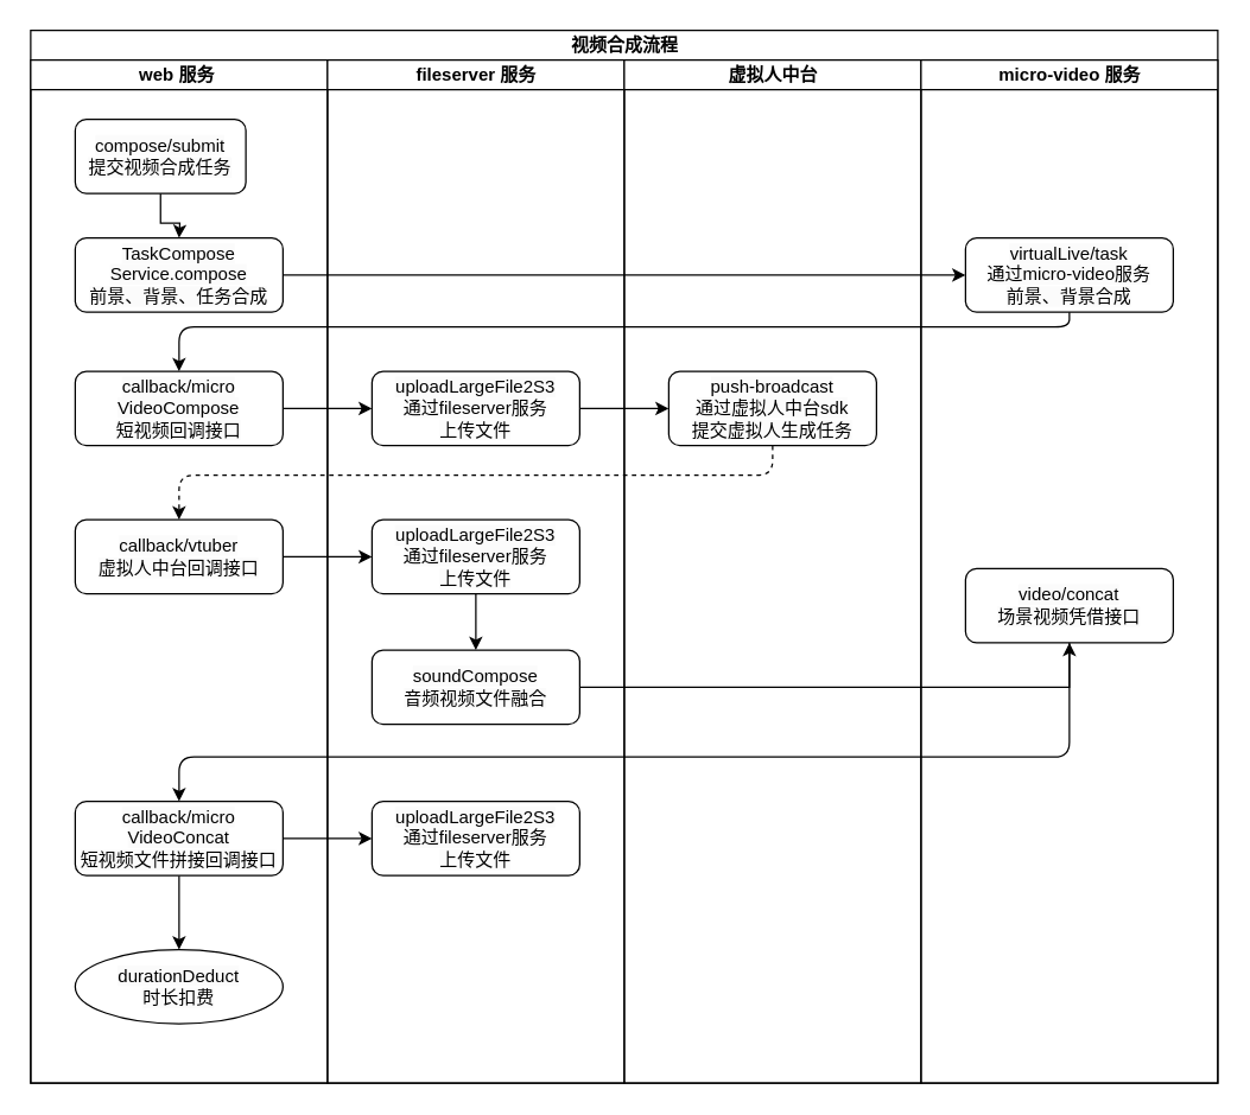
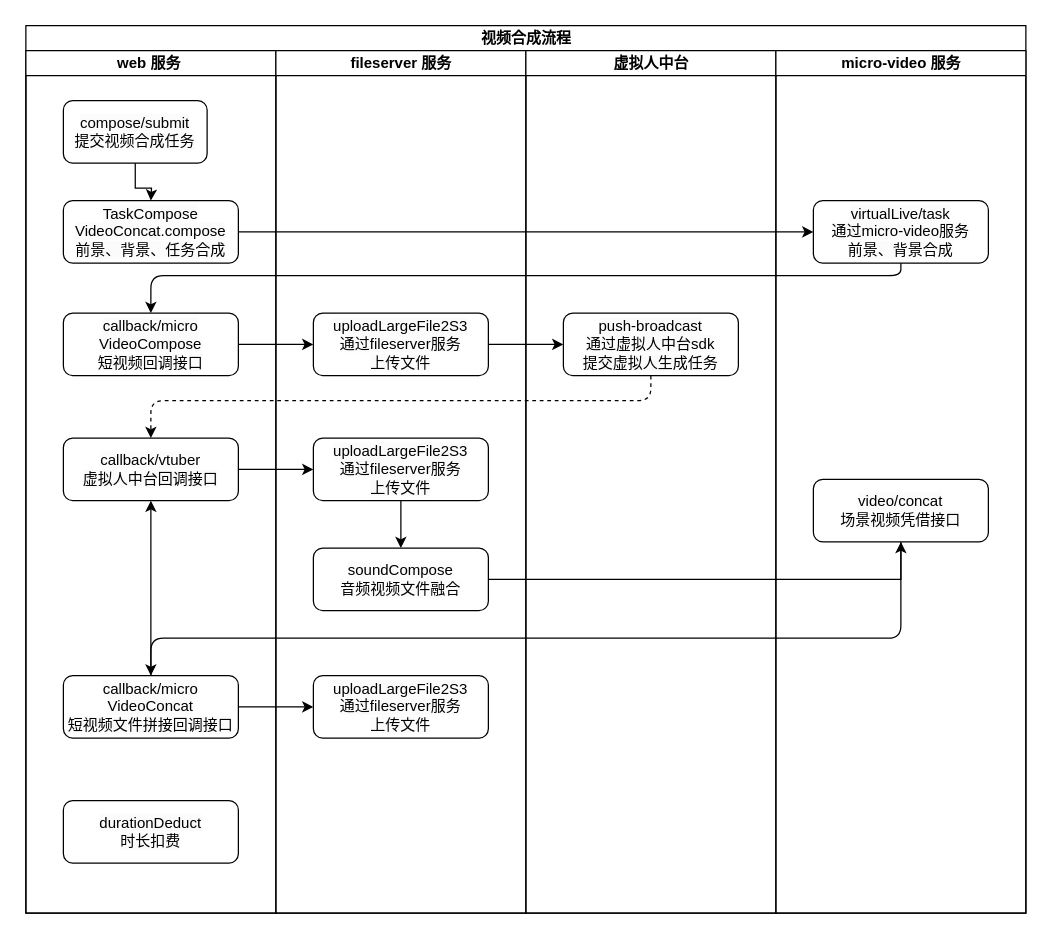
  <mxCell id="0" />
  <mxCell id="1" parent="0" />
  <mxCell id="2" value="视频合成流程" style="swimlane;childLayout=stackLayout;resizeParent=1;resizeParentMax=0;startSize=20;html=1;" vertex="1" parent="1"><mxGeometry x="20" y="20" width="800" height="710" as="geometry" /></mxCell>
  <mxCell id="3" value="web 服务&lt;span style=&quot;white-space: pre;&quot;&gt; &lt;/span&gt;" style="swimlane;startSize=20;html=1;" vertex="1" parent="2"><mxGeometry y="20" width="200" height="690" as="geometry" /></mxCell>
  <mxCell id="4" value="&lt;span style=&quot;color: rgb(0, 0, 0); font-family: Helvetica; font-size: 12px; font-style: normal; font-variant-ligatures: normal; font-variant-caps: normal; font-weight: 400; letter-spacing: normal; orphans: 2; text-indent: 0px; text-transform: none; widows: 2; word-spacing: 0px; -webkit-text-stroke-width: 0px; background-color: rgb(251, 251, 251); text-decoration-thickness: initial; text-decoration-style: initial; text-decoration-color: initial; float: none; display: inline !important;&quot;&gt;compose/submit&lt;br&gt;提交视频合成任务&lt;br&gt;&lt;/span&gt;" style="rounded=1;whiteSpace=wrap;html=1;align=center;" vertex="1" parent="3"><mxGeometry x="30" y="40" width="115" height="50" as="geometry" /></mxCell>
  <mxCell id="5" value="" style="edgeStyle=orthogonalEdgeStyle;rounded=0;orthogonalLoop=1;jettySize=auto;html=1;" edge="1" parent="3" source="4"><mxGeometry relative="1" as="geometry"><mxPoint x="100" y="120" as="targetPoint" /></mxGeometry></mxCell>
- <mxCell id="6" value="&lt;span style=&quot;color: rgb(0, 0, 0); font-family: Helvetica; font-size: 12px; font-style: normal; font-variant-ligatures: normal; font-variant-caps: normal; font-weight: 400; letter-spacing: normal; orphans: 2; text-indent: 0px; text-transform: none; widows: 2; word-spacing: 0px; -webkit-text-stroke-width: 0px; background-color: rgb(251, 251, 251); text-decoration-thickness: initial; text-decoration-style: initial; text-decoration-color: initial; float: none; display: inline !important;&quot;&gt;TaskCompose&lt;br&gt;Service.compose&lt;br style=&quot;border-color: var(--border-color);&quot;&gt;前景、背景、任务合成&lt;br&gt;&lt;/span&gt;" style="rounded=1;whiteSpace=wrap;html=1;align=center;" vertex="1" parent="3"><mxGeometry x="30" y="120" width="140" height="50" as="geometry" /></mxCell>
+ <mxCell id="6" value="&lt;span style=&quot;color: rgb(0, 0, 0); font-family: Helvetica; font-size: 12px; font-style: normal; font-variant-ligatures: normal; font-variant-caps: normal; font-weight: 400; letter-spacing: normal; orphans: 2; text-indent: 0px; text-transform: none; widows: 2; word-spacing: 0px; -webkit-text-stroke-width: 0px; background-color: rgb(251, 251, 251); text-decoration-thickness: initial; text-decoration-style: initial; text-decoration-color: initial; float: none; display: inline !important;&quot;&gt;TaskCompose&lt;br&gt;VideoConcat.compose&lt;br style=&quot;border-color: var(--border-color);&quot;&gt;前景、背景、任务合成&lt;br&gt;&lt;/span&gt;" style="rounded=1;whiteSpace=wrap;html=1;align=center;" vertex="1" parent="3"><mxGeometry x="30" y="120" width="140" height="50" as="geometry" /></mxCell>
  <mxCell id="7" value="&lt;span style=&quot;color: rgb(0, 0, 0); font-family: Helvetica; font-size: 12px; font-style: normal; font-variant-ligatures: normal; font-variant-caps: normal; font-weight: 400; letter-spacing: normal; orphans: 2; text-indent: 0px; text-transform: none; widows: 2; word-spacing: 0px; -webkit-text-stroke-width: 0px; background-color: rgb(251, 251, 251); text-decoration-thickness: initial; text-decoration-style: initial; text-decoration-color: initial; float: none; display: inline !important;&quot;&gt;callback/micro&lt;br&gt;VideoCompose&lt;br style=&quot;border-color: var(--border-color);&quot;&gt;短视频回调接口&lt;br&gt;&lt;/span&gt;" style="rounded=1;whiteSpace=wrap;html=1;align=center;" vertex="1" parent="3"><mxGeometry x="30" y="210" width="140" height="50" as="geometry" /></mxCell>
  <mxCell id="8" value="&lt;span style=&quot;color: rgb(0, 0, 0); font-family: Helvetica; font-size: 12px; font-style: normal; font-variant-ligatures: normal; font-variant-caps: normal; font-weight: 400; letter-spacing: normal; orphans: 2; text-indent: 0px; text-transform: none; widows: 2; word-spacing: 0px; -webkit-text-stroke-width: 0px; background-color: rgb(251, 251, 251); text-decoration-thickness: initial; text-decoration-style: initial; text-decoration-color: initial; float: none; display: inline !important;&quot;&gt;callback/vtuber&lt;br style=&quot;border-color: var(--border-color);&quot;&gt;虚拟人中台回调接口&lt;br&gt;&lt;/span&gt;" style="rounded=1;whiteSpace=wrap;html=1;align=center;" vertex="1" parent="3"><mxGeometry x="30" y="310" width="140" height="50" as="geometry" /></mxCell>
- <mxCell id="9" value="" style="edgeStyle=orthogonalEdgeStyle;rounded=0;orthogonalLoop=1;jettySize=auto;html=1;" edge="1" parent="3" source="10" target="11"><mxGeometry relative="1" as="geometry" /></mxCell>
+ <mxCell id="9" value="" style="edgeStyle=orthogonalEdgeStyle;rounded=0;orthogonalLoop=1;jettySize=auto;html=1;" edge="1" parent="3" source="10" target="8"><mxGeometry relative="1" as="geometry" /></mxCell>
  <mxCell id="10" value="&lt;span style=&quot;color: rgb(0, 0, 0); font-family: Helvetica; font-size: 12px; font-style: normal; font-variant-ligatures: normal; font-variant-caps: normal; font-weight: 400; letter-spacing: normal; orphans: 2; text-indent: 0px; text-transform: none; widows: 2; word-spacing: 0px; -webkit-text-stroke-width: 0px; background-color: rgb(251, 251, 251); text-decoration-thickness: initial; text-decoration-style: initial; text-decoration-color: initial; float: none; display: inline !important;&quot;&gt;callback/micro&lt;br&gt;VideoConcat&lt;br&gt;短视频文件拼接回调接口&lt;br&gt;&lt;/span&gt;" style="rounded=1;whiteSpace=wrap;html=1;align=center;" vertex="1" parent="3"><mxGeometry x="30" y="500" width="140" height="50" as="geometry" /></mxCell>
- <mxCell id="11" value="&lt;span style=&quot;color: rgb(0, 0, 0); font-family: Helvetica; font-size: 12px; font-style: normal; font-variant-ligatures: normal; font-variant-caps: normal; font-weight: 400; letter-spacing: normal; orphans: 2; text-indent: 0px; text-transform: none; widows: 2; word-spacing: 0px; -webkit-text-stroke-width: 0px; background-color: rgb(251, 251, 251); text-decoration-thickness: initial; text-decoration-style: initial; text-decoration-color: initial; float: none; display: inline !important;&quot;&gt;durationDeduct&lt;br&gt;时长扣费&lt;br&gt;&lt;/span&gt;" style="ellipse;whiteSpace=wrap;html=1;align=center;" vertex="1" parent="3"><mxGeometry x="30" y="600" width="140" height="50" as="geometry" /></mxCell>
+ <mxCell id="11" value="&lt;span style=&quot;color: rgb(0, 0, 0); font-family: Helvetica; font-size: 12px; font-style: normal; font-variant-ligatures: normal; font-variant-caps: normal; font-weight: 400; letter-spacing: normal; orphans: 2; text-indent: 0px; text-transform: none; widows: 2; word-spacing: 0px; -webkit-text-stroke-width: 0px; background-color: rgb(251, 251, 251); text-decoration-thickness: initial; text-decoration-style: initial; text-decoration-color: initial; float: none; display: inline !important;&quot;&gt;durationDeduct&lt;br&gt;时长扣费&lt;br&gt;&lt;/span&gt;" style="rounded=1;whiteSpace=wrap;html=1;align=center;" vertex="1" parent="3"><mxGeometry x="30" y="600" width="140" height="50" as="geometry" /></mxCell>
  <mxCell id="12" value="fileserver 服务" style="swimlane;startSize=20;html=1;" vertex="1" parent="2"><mxGeometry x="200" y="20" width="200" height="690" as="geometry"><mxRectangle x="200" y="20" width="40" height="980" as="alternateBounds" /></mxGeometry></mxCell>
  <mxCell id="13" value="&lt;span style=&quot;color: rgb(0, 0, 0); font-family: Helvetica; font-size: 12px; font-style: normal; font-variant-ligatures: normal; font-variant-caps: normal; font-weight: 400; letter-spacing: normal; orphans: 2; text-indent: 0px; text-transform: none; widows: 2; word-spacing: 0px; -webkit-text-stroke-width: 0px; background-color: rgb(251, 251, 251); text-decoration-thickness: initial; text-decoration-style: initial; text-decoration-color: initial; float: none; display: inline !important;&quot;&gt;uploadLargeFile2S3&lt;br style=&quot;border-color: var(--border-color);&quot;&gt;通过fileserver服务&lt;br style=&quot;border-color: var(--border-color);&quot;&gt;上传文件&lt;br&gt;&lt;/span&gt;" style="rounded=1;whiteSpace=wrap;html=1;align=center;" vertex="1" parent="12"><mxGeometry x="30" y="210" width="140" height="50" as="geometry" /></mxCell>
  <mxCell id="14" value="" style="edgeStyle=orthogonalEdgeStyle;rounded=0;orthogonalLoop=1;jettySize=auto;html=1;" edge="1" parent="12" source="15" target="16"><mxGeometry relative="1" as="geometry" /></mxCell>
  <mxCell id="15" value="&lt;span style=&quot;color: rgb(0, 0, 0); font-family: Helvetica; font-size: 12px; font-style: normal; font-variant-ligatures: normal; font-variant-caps: normal; font-weight: 400; letter-spacing: normal; orphans: 2; text-indent: 0px; text-transform: none; widows: 2; word-spacing: 0px; -webkit-text-stroke-width: 0px; background-color: rgb(251, 251, 251); text-decoration-thickness: initial; text-decoration-style: initial; text-decoration-color: initial; float: none; display: inline !important;&quot;&gt;uploadLargeFile2S3&lt;br style=&quot;border-color: var(--border-color);&quot;&gt;通过fileserver服务&lt;br style=&quot;border-color: var(--border-color);&quot;&gt;上传文件&lt;br&gt;&lt;/span&gt;" style="rounded=1;whiteSpace=wrap;html=1;align=center;" vertex="1" parent="12"><mxGeometry x="30" y="310" width="140" height="50" as="geometry" /></mxCell>
  <mxCell id="16" value="&lt;span style=&quot;color: rgb(0, 0, 0); font-family: Helvetica; font-size: 12px; font-style: normal; font-variant-ligatures: normal; font-variant-caps: normal; font-weight: 400; letter-spacing: normal; orphans: 2; text-indent: 0px; text-transform: none; widows: 2; word-spacing: 0px; -webkit-text-stroke-width: 0px; background-color: rgb(251, 251, 251); text-decoration-thickness: initial; text-decoration-style: initial; text-decoration-color: initial; float: none; display: inline !important;&quot;&gt;soundCompose&lt;br&gt;音频视频文件融合&lt;br&gt;&lt;/span&gt;" style="rounded=1;whiteSpace=wrap;html=1;align=center;" vertex="1" parent="12"><mxGeometry x="30" y="398" width="140" height="50" as="geometry" /></mxCell>
  <mxCell id="17" value="&lt;span style=&quot;color: rgb(0, 0, 0); font-family: Helvetica; font-size: 12px; font-style: normal; font-variant-ligatures: normal; font-variant-caps: normal; font-weight: 400; letter-spacing: normal; orphans: 2; text-indent: 0px; text-transform: none; widows: 2; word-spacing: 0px; -webkit-text-stroke-width: 0px; background-color: rgb(251, 251, 251); text-decoration-thickness: initial; text-decoration-style: initial; text-decoration-color: initial; float: none; display: inline !important;&quot;&gt;uploadLargeFile2S3&lt;br style=&quot;border-color: var(--border-color);&quot;&gt;通过fileserver服务&lt;br style=&quot;border-color: var(--border-color);&quot;&gt;上传文件&lt;br&gt;&lt;/span&gt;" style="rounded=1;whiteSpace=wrap;html=1;align=center;" vertex="1" parent="12"><mxGeometry x="30" y="500" width="140" height="50" as="geometry" /></mxCell>
  <mxCell id="18" value="虚拟人中台" style="swimlane;startSize=20;html=1;" vertex="1" parent="2"><mxGeometry x="400" y="20" width="200" height="690" as="geometry"><mxRectangle x="200" y="20" width="40" height="980" as="alternateBounds" /></mxGeometry></mxCell>
  <mxCell id="19" value="&lt;span style=&quot;color: rgb(0, 0, 0); font-family: Helvetica; font-size: 12px; font-style: normal; font-variant-ligatures: normal; font-variant-caps: normal; font-weight: 400; letter-spacing: normal; orphans: 2; text-indent: 0px; text-transform: none; widows: 2; word-spacing: 0px; -webkit-text-stroke-width: 0px; background-color: rgb(251, 251, 251); text-decoration-thickness: initial; text-decoration-style: initial; text-decoration-color: initial; float: none; display: inline !important;&quot;&gt;push-broadcast&lt;br style=&quot;border-color: var(--border-color);&quot;&gt;通过虚拟人中台sdk&lt;br style=&quot;border-color: var(--border-color);&quot;&gt;提交虚拟人生成任务&lt;br&gt;&lt;/span&gt;" style="rounded=1;whiteSpace=wrap;html=1;align=center;" vertex="1" parent="18"><mxGeometry x="30" y="210" width="140" height="50" as="geometry" /></mxCell>
  <mxCell id="20" value="micro-video 服务" style="swimlane;startSize=20;html=1;" vertex="1" parent="2"><mxGeometry x="600" y="20" width="200" height="690" as="geometry"><mxRectangle x="200" y="20" width="40" height="980" as="alternateBounds" /></mxGeometry></mxCell>
  <mxCell id="21" value="&lt;span style=&quot;color: rgb(0, 0, 0); font-family: Helvetica; font-size: 12px; font-style: normal; font-variant-ligatures: normal; font-variant-caps: normal; font-weight: 400; letter-spacing: normal; orphans: 2; text-indent: 0px; text-transform: none; widows: 2; word-spacing: 0px; -webkit-text-stroke-width: 0px; background-color: rgb(251, 251, 251); text-decoration-thickness: initial; text-decoration-style: initial; text-decoration-color: initial; float: none; display: inline !important;&quot;&gt;virtualLive/task&lt;br style=&quot;border-color: var(--border-color);&quot;&gt;通过micro-video服务&lt;br style=&quot;border-color: var(--border-color);&quot;&gt;前景、背景合成&lt;br&gt;&lt;/span&gt;" style="rounded=1;whiteSpace=wrap;html=1;align=center;" vertex="1" parent="20"><mxGeometry x="30" y="120" width="140" height="50" as="geometry" /></mxCell>
  <mxCell id="22" value="&lt;span style=&quot;color: rgb(0, 0, 0); font-family: Helvetica; font-size: 12px; font-style: normal; font-variant-ligatures: normal; font-variant-caps: normal; font-weight: 400; letter-spacing: normal; orphans: 2; text-indent: 0px; text-transform: none; widows: 2; word-spacing: 0px; -webkit-text-stroke-width: 0px; background-color: rgb(251, 251, 251); text-decoration-thickness: initial; text-decoration-style: initial; text-decoration-color: initial; float: none; display: inline !important;&quot;&gt;video/concat&lt;br&gt;场景视频凭借接口&lt;br&gt;&lt;/span&gt;" style="rounded=1;whiteSpace=wrap;html=1;align=center;" vertex="1" parent="20"><mxGeometry x="30" y="343" width="140" height="50" as="geometry" /></mxCell>
  <mxCell id="23" value="" style="edgeStyle=orthogonalEdgeStyle;rounded=0;orthogonalLoop=1;jettySize=auto;html=1;" edge="1" parent="2" source="6" target="21"><mxGeometry relative="1" as="geometry" /></mxCell>
  <mxCell id="24" value="" style="edgeStyle=orthogonalEdgeStyle;orthogonalLoop=1;jettySize=auto;html=1;rounded=1;" edge="1" parent="2" source="21" target="7"><mxGeometry relative="1" as="geometry"><Array as="points"><mxPoint x="700" y="200" /><mxPoint x="100" y="200" /></Array></mxGeometry></mxCell>
  <mxCell id="25" value="" style="edgeStyle=orthogonalEdgeStyle;rounded=0;orthogonalLoop=1;jettySize=auto;html=1;" edge="1" parent="2" source="7" target="13"><mxGeometry relative="1" as="geometry" /></mxCell>
  <mxCell id="26" value="" style="edgeStyle=orthogonalEdgeStyle;rounded=0;orthogonalLoop=1;jettySize=auto;html=1;" edge="1" parent="2" source="13" target="19"><mxGeometry relative="1" as="geometry" /></mxCell>
  <mxCell id="27" value="" style="edgeStyle=orthogonalEdgeStyle;orthogonalLoop=1;jettySize=auto;html=1;rounded=1;dashed=1;" edge="1" parent="2" source="19" target="8"><mxGeometry relative="1" as="geometry"><Array as="points"><mxPoint x="500" y="300" /><mxPoint x="100" y="300" /></Array></mxGeometry></mxCell>
  <mxCell id="28" value="" style="edgeStyle=orthogonalEdgeStyle;rounded=0;orthogonalLoop=1;jettySize=auto;html=1;" edge="1" parent="2" source="8" target="15"><mxGeometry relative="1" as="geometry" /></mxCell>
  <mxCell id="29" value="" style="edgeStyle=orthogonalEdgeStyle;rounded=0;orthogonalLoop=1;jettySize=auto;html=1;" edge="1" parent="2" source="16" target="22"><mxGeometry relative="1" as="geometry" /></mxCell>
  <mxCell id="30" value="" style="edgeStyle=orthogonalEdgeStyle;rounded=1;orthogonalLoop=1;jettySize=auto;html=1;" edge="1" parent="2" source="22" target="10"><mxGeometry relative="1" as="geometry"><Array as="points"><mxPoint x="700" y="490" /><mxPoint x="100" y="490" /></Array></mxGeometry></mxCell>
  <mxCell id="31" value="" style="edgeStyle=orthogonalEdgeStyle;rounded=0;orthogonalLoop=1;jettySize=auto;html=1;" edge="1" parent="2" source="10" target="17"><mxGeometry relative="1" as="geometry" /></mxCell>
